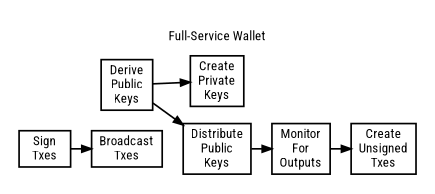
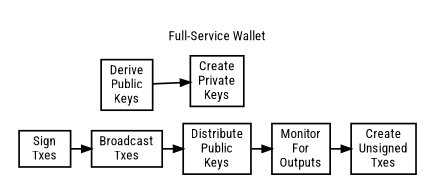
  digraph {
    fontname="Roboto Condensed"
    penwidth=1.75
    rankdir=LR
    ranksep=0.3
    splines=true
    node [fontname="Roboto Condensed" penwidth=1.75 shape=box]
    edge [fontname="Roboto Condensed" penwidth=1.75]
    n1 [label="Create\nPrivate\nKeys"]
    n2 [label="Derive\nPublic\nKeys"]
    n3 [label="Distribute\nPublic\nKeys"]
    n4 [label="Monitor\nFor\nOutputs"]
    n5 [label="Create\nUnsigned\nTxes"]
    n6 [label="Sign\nTxes"]
    n7 [label="Broadcast\nTxes"]
    subgraph cluster_1 {
      label=" \nFull-Service Wallet"
      penwidth=0
      n1
      n2
      n3
      n4
      n5
      n6
      n7
    }
    n2 -> n1
-   n2 -> n3
+   n7 -> n3
    n3 -> n4
    n4 -> n5
    n6 -> n7
  }
